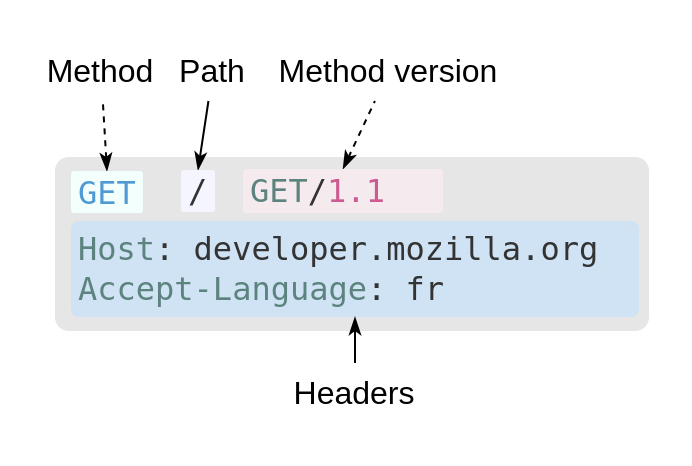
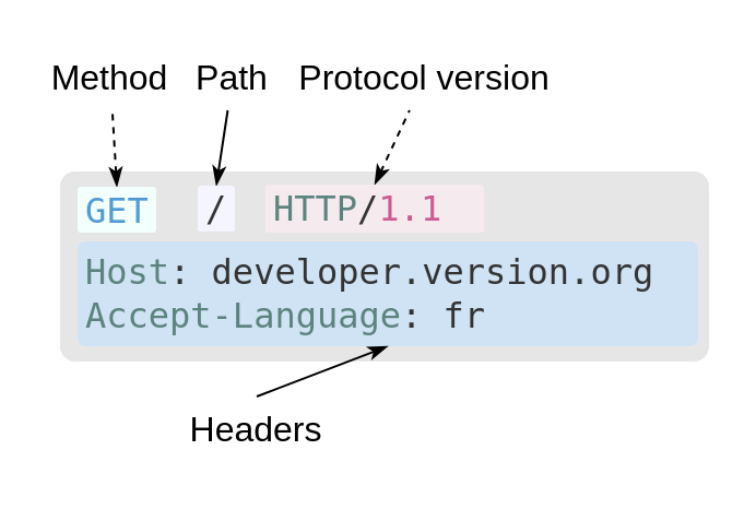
  <mxCell id="0" />
  <mxCell id="1" parent="0" />
  <mxCell id="2" value="" style="text;html=1;align=left;verticalAlign=top;whiteSpace=wrap;rounded=1;fontFamily=Monospace;labelBackgroundColor=none;spacing=20;spacingLeft=5;spacingTop=0;fillColor=#E6E6E6;fontColor=#333333;strokeColor=none;arcSize=8;fontSize=16;fontStyle=0;shadow=0;shadowOffsetX=2;shadowOffsetY=2;shadowBlur=1;" vertex="1" parent="1"><mxGeometry x="27" y="78" width="297" height="87" as="geometry" /></mxCell>
  <mxCell id="3" style="rounded=1;orthogonalLoop=1;jettySize=auto;html=1;exitX=0.5;exitY=0;exitDx=0;exitDy=0;fontFamily=Helvetica;fontSize=12;fontColor=default;labelBackgroundColor=none;endArrow=none;endFill=0;startArrow=classicThin;startFill=1;shadow=0;shadowOffsetX=2;shadowOffsetY=2;shadowBlur=1;dashed=1;" edge="1" parent="1" source="10" target="4"><mxGeometry relative="1" as="geometry" /></mxCell>
  <mxCell id="4" value="&lt;div style=&quot;font-size: 16px;&quot;&gt;Method&lt;/div&gt;" style="text;html=1;align=center;verticalAlign=middle;whiteSpace=wrap;rounded=0;fontFamily=Helvetica;fontSize=16;fontColor=default;labelBackgroundColor=none;shadow=0;shadowOffsetX=2;shadowOffsetY=2;shadowBlur=1;" vertex="1" parent="1"><mxGeometry x="20" y="20" width="60" height="30" as="geometry" /></mxCell>
  <mxCell id="5" value="Path" style="text;html=1;align=center;verticalAlign=middle;whiteSpace=wrap;rounded=0;fontFamily=Helvetica;fontSize=16;fontColor=default;labelBackgroundColor=none;shadow=0;shadowOffsetX=2;shadowOffsetY=2;shadowBlur=1;" vertex="1" parent="1"><mxGeometry x="76" y="20" width="60" height="30" as="geometry" /></mxCell>
- <mxCell id="6" value="Method version" style="text;html=1;align=center;verticalAlign=middle;whiteSpace=wrap;rounded=0;fontFamily=Helvetica;fontSize=16;fontColor=default;labelBackgroundColor=none;shadow=0;shadowOffsetX=2;shadowOffsetY=2;shadowBlur=1;" vertex="1" parent="1"><mxGeometry x="133" y="20" width="122" height="30" as="geometry" /></mxCell>
- <mxCell id="7" value="&lt;div style=&quot;font-size: 16px;&quot;&gt;Headers&lt;/div&gt;" style="text;html=1;align=center;verticalAlign=middle;whiteSpace=wrap;rounded=0;fontFamily=Helvetica;fontSize=16;fontColor=default;labelBackgroundColor=none;shadow=0;shadowOffsetX=2;shadowOffsetY=2;shadowBlur=1;" vertex="1" parent="1"><mxGeometry x="147" y="181" width="60" height="30" as="geometry" /></mxCell>
+ <mxCell id="6" value="Protocol version" style="text;html=1;align=center;verticalAlign=middle;whiteSpace=wrap;rounded=0;fontFamily=Helvetica;fontSize=16;fontColor=default;labelBackgroundColor=none;shadow=0;shadowOffsetX=2;shadowOffsetY=2;shadowBlur=1;" vertex="1" parent="1"><mxGeometry x="133" y="20" width="122" height="30" as="geometry" /></mxCell>
+ <mxCell id="7" value="&lt;div style=&quot;font-size: 16px;&quot;&gt;Headers&lt;/div&gt;" style="text;html=1;align=center;verticalAlign=middle;whiteSpace=wrap;rounded=0;fontFamily=Helvetica;fontSize=16;fontColor=default;labelBackgroundColor=none;shadow=0;shadowOffsetX=2;shadowOffsetY=2;shadowBlur=1;" vertex="1" parent="1"><mxGeometry x="87" y="181" width="60" height="30" as="geometry" /></mxCell>
  <mxCell id="8" style="rounded=1;orthogonalLoop=1;jettySize=auto;html=1;exitX=0.5;exitY=0;exitDx=0;exitDy=0;fontFamily=Helvetica;fontSize=12;fontColor=default;labelBackgroundColor=none;endArrow=none;endFill=0;startArrow=classicThin;startFill=1;shadow=0;shadowOffsetX=2;shadowOffsetY=2;shadowBlur=1;" edge="1" parent="1" source="11" target="5"><mxGeometry relative="1" as="geometry" /></mxCell>
  <mxCell id="9" style="rounded=1;orthogonalLoop=1;jettySize=auto;html=1;exitX=0.5;exitY=0;exitDx=0;exitDy=0;fontFamily=Helvetica;fontSize=12;fontColor=default;labelBackgroundColor=none;endArrow=none;endFill=0;startArrow=classicThin;startFill=1;shadow=0;shadowOffsetX=2;shadowOffsetY=2;shadowBlur=1;dashed=1;" edge="1" parent="1" source="12" target="6"><mxGeometry relative="1" as="geometry" /></mxCell>
  <mxCell id="10" value="&lt;p style=&quot;line-height: 100%;&quot;&gt;&lt;font style=&quot;font-size: 16px;&quot; color=&quot;#509ad4&quot;&gt;GET&lt;/font&gt;&lt;/p&gt;" style="text;html=1;align=left;verticalAlign=middle;rounded=1;fontFamily=Monospace;labelBackgroundColor=none;spacing=4;spacingLeft=0;spacingTop=0;fillColor=#F2FFFC;fontColor=#333333;strokeColor=none;arcSize=8;fontSize=16;fontStyle=0;shadow=0;shadowOffsetX=2;shadowOffsetY=2;shadowBlur=1;" vertex="1" parent="1"><mxGeometry x="35" y="85" width="36" height="21" as="geometry" /></mxCell>
  <mxCell id="11" value="&lt;p style=&quot;line-height: 100%;&quot;&gt;/&lt;/p&gt;" style="text;html=1;align=left;verticalAlign=middle;rounded=1;fontFamily=Monospace;labelBackgroundColor=none;spacing=4;spacingLeft=0;spacingTop=0;fillColor=#F5F5FF;fontColor=#333333;strokeColor=none;arcSize=8;fontSize=16;fontStyle=0;shadow=0;shadowOffsetX=2;shadowOffsetY=2;shadowBlur=1;" vertex="1" parent="1"><mxGeometry x="90" y="84.5" width="17" height="21" as="geometry" /></mxCell>
- <mxCell id="12" value="&lt;p style=&quot;line-height: 100%;&quot;&gt;&lt;font color=&quot;#5d837e&quot; style=&quot;font-size: 16px;&quot;&gt;GET&lt;/font&gt;/&lt;font color=&quot;#cd5b92&quot; style=&quot;font-size: 16px;&quot;&gt;1.1&lt;/font&gt;&lt;/p&gt;" style="text;html=1;align=left;verticalAlign=middle;rounded=1;fontFamily=Monospace;labelBackgroundColor=none;spacing=4;spacingLeft=0;spacingTop=0;fillColor=#F5EBEF;fontColor=#333333;strokeColor=none;arcSize=8;fontSize=16;fontStyle=0;shadow=0;shadowOffsetX=2;shadowOffsetY=2;shadowBlur=1;" vertex="1" parent="1"><mxGeometry x="121" y="84" width="100" height="22" as="geometry" /></mxCell>
- <mxCell id="13" value="&lt;div style=&quot;font-size: 16px;&quot;&gt;&lt;font color=&quot;#5d837e&quot; style=&quot;font-size: 16px;&quot;&gt;Host&lt;/font&gt;: developer.mozilla.org&lt;/div&gt;&lt;div style=&quot;font-size: 16px;&quot;&gt;&lt;font color=&quot;#5d837e&quot; style=&quot;font-size: 16px;&quot;&gt;Accept-Language&lt;/font&gt;: fr&lt;/div&gt;" style="text;html=1;align=left;verticalAlign=middle;whiteSpace=wrap;rounded=1;fontFamily=Monospace;labelBackgroundColor=none;spacing=4;spacingLeft=0;spacingTop=0;fillColor=#cfe3f5;fontColor=#333333;strokeColor=none;arcSize=8;fontSize=16;fontStyle=0;shadow=0;shadowOffsetX=2;shadowOffsetY=2;shadowBlur=1;" vertex="1" parent="1"><mxGeometry x="35" y="110" width="284" height="48" as="geometry" /></mxCell>
+ <mxCell id="12" value="&lt;p style=&quot;line-height: 100%;&quot;&gt;&lt;font color=&quot;#5d837e&quot; style=&quot;font-size: 16px;&quot;&gt;HTTP&lt;/font&gt;/&lt;font color=&quot;#cd5b92&quot; style=&quot;font-size: 16px;&quot;&gt;1.1&lt;/font&gt;&lt;/p&gt;" style="text;html=1;align=left;verticalAlign=middle;rounded=1;fontFamily=Monospace;labelBackgroundColor=none;spacing=4;spacingLeft=0;spacingTop=0;fillColor=#F5EBEF;fontColor=#333333;strokeColor=none;arcSize=8;fontSize=16;fontStyle=0;shadow=0;shadowOffsetX=2;shadowOffsetY=2;shadowBlur=1;" vertex="1" parent="1"><mxGeometry x="121" y="84" width="100" height="22" as="geometry" /></mxCell>
+ <mxCell id="13" value="&lt;div style=&quot;font-size: 16px;&quot;&gt;&lt;font color=&quot;#5d837e&quot; style=&quot;font-size: 16px;&quot;&gt;Host&lt;/font&gt;: developer.version.org&lt;/div&gt;&lt;div style=&quot;font-size: 16px;&quot;&gt;&lt;font color=&quot;#5d837e&quot; style=&quot;font-size: 16px;&quot;&gt;Accept-Language&lt;/font&gt;: fr&lt;/div&gt;" style="text;html=1;align=left;verticalAlign=middle;whiteSpace=wrap;rounded=1;fontFamily=Monospace;labelBackgroundColor=none;spacing=4;spacingLeft=0;spacingTop=0;fillColor=#cfe3f5;fontColor=#333333;strokeColor=none;arcSize=8;fontSize=16;fontStyle=0;shadow=0;shadowOffsetX=2;shadowOffsetY=2;shadowBlur=1;" vertex="1" parent="1"><mxGeometry x="35" y="110" width="284" height="48" as="geometry" /></mxCell>
  <mxCell id="14" style="rounded=1;orthogonalLoop=1;jettySize=auto;html=1;exitX=0.5;exitY=1;exitDx=0;exitDy=0;fontFamily=Helvetica;fontSize=12;fontColor=default;labelBackgroundColor=none;endArrow=none;endFill=0;startArrow=classicThin;startFill=1;shadow=0;shadowOffsetX=2;shadowOffsetY=2;shadowBlur=1;entryX=0.5;entryY=0;entryDx=0;entryDy=0;" edge="1" parent="1" source="13" target="7"><mxGeometry relative="1" as="geometry"><mxPoint x="68" y="296" as="sourcePoint" /><mxPoint x="7" y="62" as="targetPoint" /></mxGeometry></mxCell>
